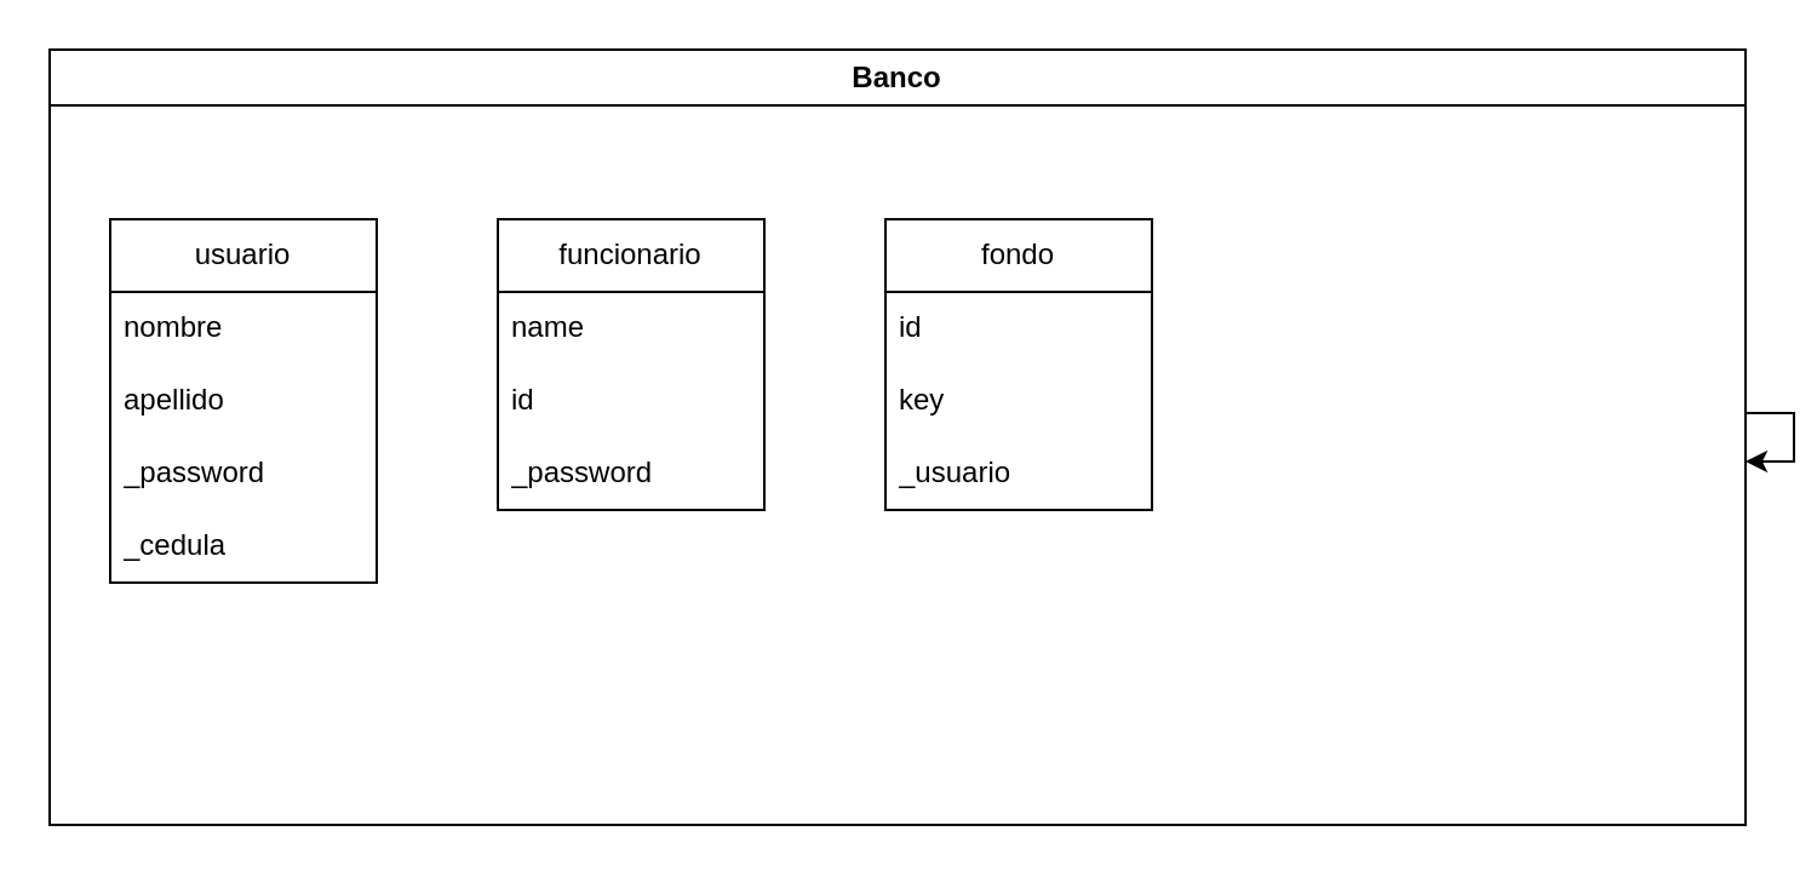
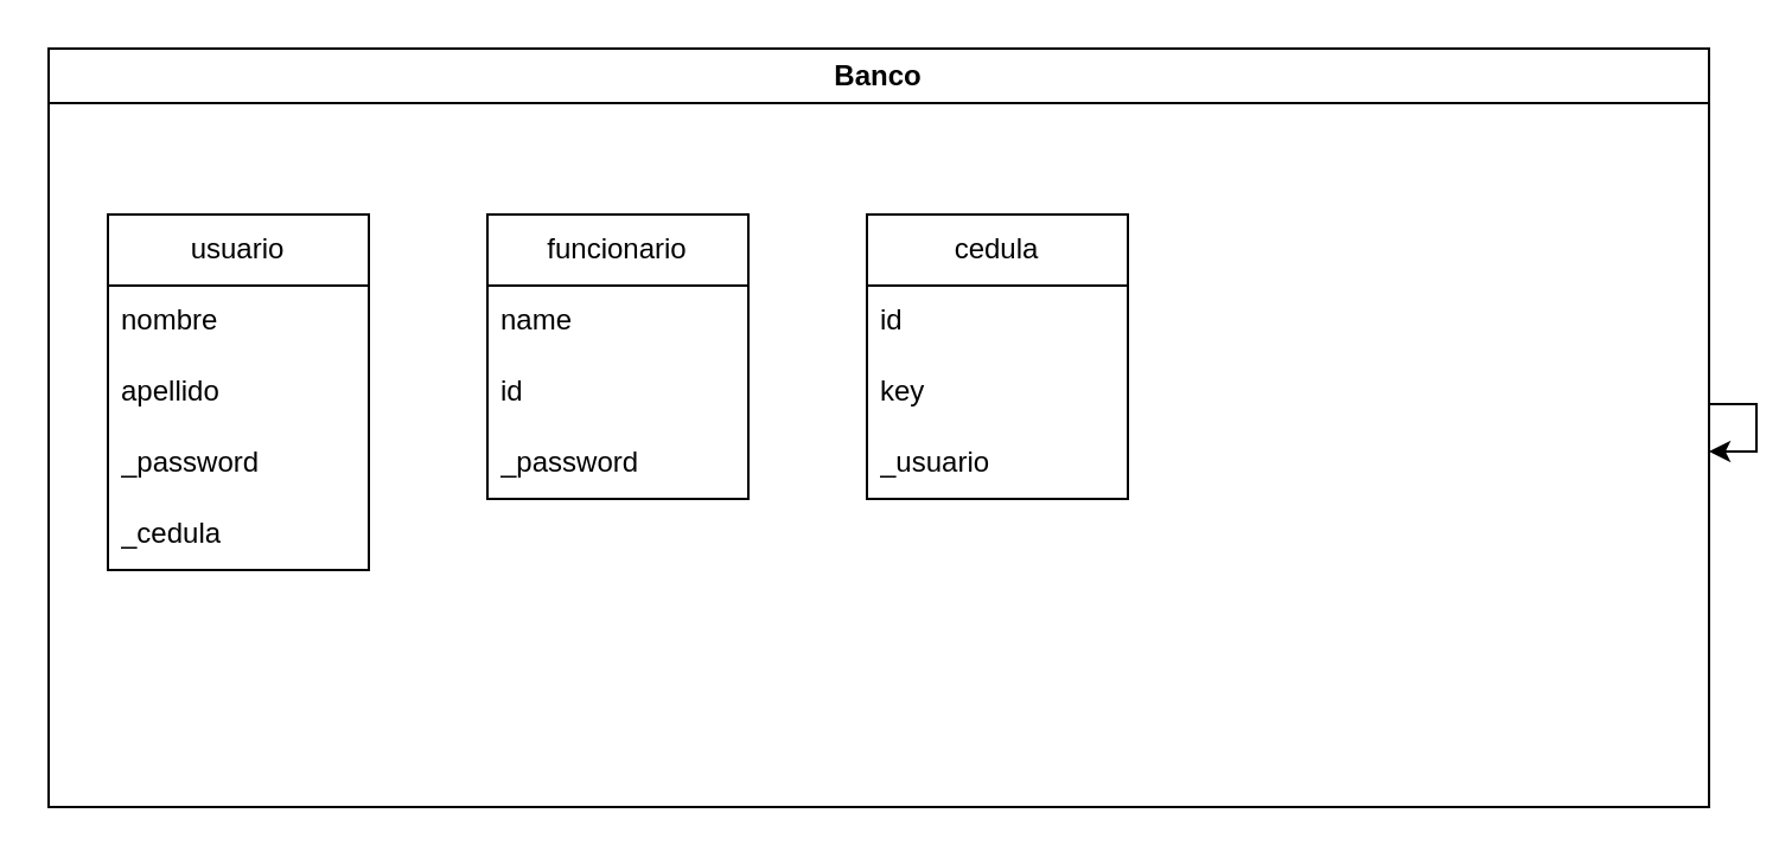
  <mxCell id="0" />
  <mxCell id="1" parent="0" />
- <mxCell id="2" value="fondo" style="swimlane;fontStyle=0;childLayout=stackLayout;horizontal=1;startSize=30;horizontalStack=0;resizeParent=1;resizeParentMax=0;resizeLast=0;collapsible=1;marginBottom=0;whiteSpace=wrap;html=1;" parent="1" vertex="1"><mxGeometry x="365" y="90" width="110" height="120" as="geometry" /></mxCell>
+ <mxCell id="2" value="cedula" style="swimlane;fontStyle=0;childLayout=stackLayout;horizontal=1;startSize=30;horizontalStack=0;resizeParent=1;resizeParentMax=0;resizeLast=0;collapsible=1;marginBottom=0;whiteSpace=wrap;html=1;" parent="1" vertex="1"><mxGeometry x="365" y="90" width="110" height="120" as="geometry" /></mxCell>
  <mxCell id="3" value="id" style="text;strokeColor=none;fillColor=none;align=left;verticalAlign=middle;spacingLeft=4;spacingRight=4;overflow=hidden;points=[[0,0.5],[1,0.5]];portConstraint=eastwest;rotatable=0;whiteSpace=wrap;html=1;" parent="2" vertex="1"><mxGeometry y="30" width="110" height="30" as="geometry" /></mxCell>
  <mxCell id="4" value="key" style="text;strokeColor=none;fillColor=none;align=left;verticalAlign=middle;spacingLeft=4;spacingRight=4;overflow=hidden;points=[[0,0.5],[1,0.5]];portConstraint=eastwest;rotatable=0;whiteSpace=wrap;html=1;" parent="2" vertex="1"><mxGeometry y="60" width="110" height="30" as="geometry" /></mxCell>
  <mxCell id="5" value="_usuario" style="text;strokeColor=none;fillColor=none;align=left;verticalAlign=middle;spacingLeft=4;spacingRight=4;overflow=hidden;points=[[0,0.5],[1,0.5]];portConstraint=eastwest;rotatable=0;whiteSpace=wrap;html=1;" parent="2" vertex="1"><mxGeometry y="90" width="110" height="30" as="geometry" /></mxCell>
  <mxCell id="6" value="Banco" style="swimlane;whiteSpace=wrap;html=1;" parent="1" vertex="1"><mxGeometry x="20" y="20" width="700" height="320" as="geometry" /></mxCell>
  <mxCell id="7" value="funcionario" style="swimlane;fontStyle=0;childLayout=stackLayout;horizontal=1;startSize=30;horizontalStack=0;resizeParent=1;resizeParentMax=0;resizeLast=0;collapsible=1;marginBottom=0;whiteSpace=wrap;html=1;" parent="6" vertex="1"><mxGeometry x="185" y="70" width="110" height="120" as="geometry" /></mxCell>
  <mxCell id="8" value="name" style="text;strokeColor=none;fillColor=none;align=left;verticalAlign=middle;spacingLeft=4;spacingRight=4;overflow=hidden;points=[[0,0.5],[1,0.5]];portConstraint=eastwest;rotatable=0;whiteSpace=wrap;html=1;" parent="7" vertex="1"><mxGeometry y="30" width="110" height="30" as="geometry" /></mxCell>
  <mxCell id="9" value="id" style="text;strokeColor=none;fillColor=none;align=left;verticalAlign=middle;spacingLeft=4;spacingRight=4;overflow=hidden;points=[[0,0.5],[1,0.5]];portConstraint=eastwest;rotatable=0;whiteSpace=wrap;html=1;" vertex="1" parent="7"><mxGeometry y="60" width="110" height="30" as="geometry" /></mxCell>
  <mxCell id="10" value="_password" style="text;strokeColor=none;fillColor=none;align=left;verticalAlign=middle;spacingLeft=4;spacingRight=4;overflow=hidden;points=[[0,0.5],[1,0.5]];portConstraint=eastwest;rotatable=0;whiteSpace=wrap;html=1;" parent="7" vertex="1"><mxGeometry y="90" width="110" height="30" as="geometry" /></mxCell>
  <mxCell id="11" value="usuario" style="swimlane;fontStyle=0;childLayout=stackLayout;horizontal=1;startSize=30;horizontalStack=0;resizeParent=1;resizeParentMax=0;resizeLast=0;collapsible=1;marginBottom=0;whiteSpace=wrap;html=1;" parent="6" vertex="1"><mxGeometry x="25" y="70" width="110" height="150" as="geometry" /></mxCell>
  <mxCell id="12" value="nombre" style="text;strokeColor=none;fillColor=none;align=left;verticalAlign=middle;spacingLeft=4;spacingRight=4;overflow=hidden;points=[[0,0.5],[1,0.5]];portConstraint=eastwest;rotatable=0;whiteSpace=wrap;html=1;" parent="11" vertex="1"><mxGeometry y="30" width="110" height="30" as="geometry" /></mxCell>
  <mxCell id="13" value="apellido" style="text;strokeColor=none;fillColor=none;align=left;verticalAlign=middle;spacingLeft=4;spacingRight=4;overflow=hidden;points=[[0,0.5],[1,0.5]];portConstraint=eastwest;rotatable=0;whiteSpace=wrap;html=1;" parent="11" vertex="1"><mxGeometry y="60" width="110" height="30" as="geometry" /></mxCell>
  <mxCell id="14" value="_password" style="text;strokeColor=none;fillColor=none;align=left;verticalAlign=middle;spacingLeft=4;spacingRight=4;overflow=hidden;points=[[0,0.5],[1,0.5]];portConstraint=eastwest;rotatable=0;whiteSpace=wrap;html=1;" parent="11" vertex="1"><mxGeometry y="90" width="110" height="30" as="geometry" /></mxCell>
  <mxCell id="15" value="_cedula" style="text;strokeColor=none;fillColor=none;align=left;verticalAlign=middle;spacingLeft=4;spacingRight=4;overflow=hidden;points=[[0,0.5],[1,0.5]];portConstraint=eastwest;rotatable=0;whiteSpace=wrap;html=1;" parent="11" vertex="1"><mxGeometry y="120" width="110" height="30" as="geometry" /></mxCell>
  <mxCell id="16" style="edgeStyle=orthogonalEdgeStyle;rounded=0;orthogonalLoop=1;jettySize=auto;html=1;" parent="1" source="6" target="6" edge="1"><mxGeometry relative="1" as="geometry" /></mxCell>
